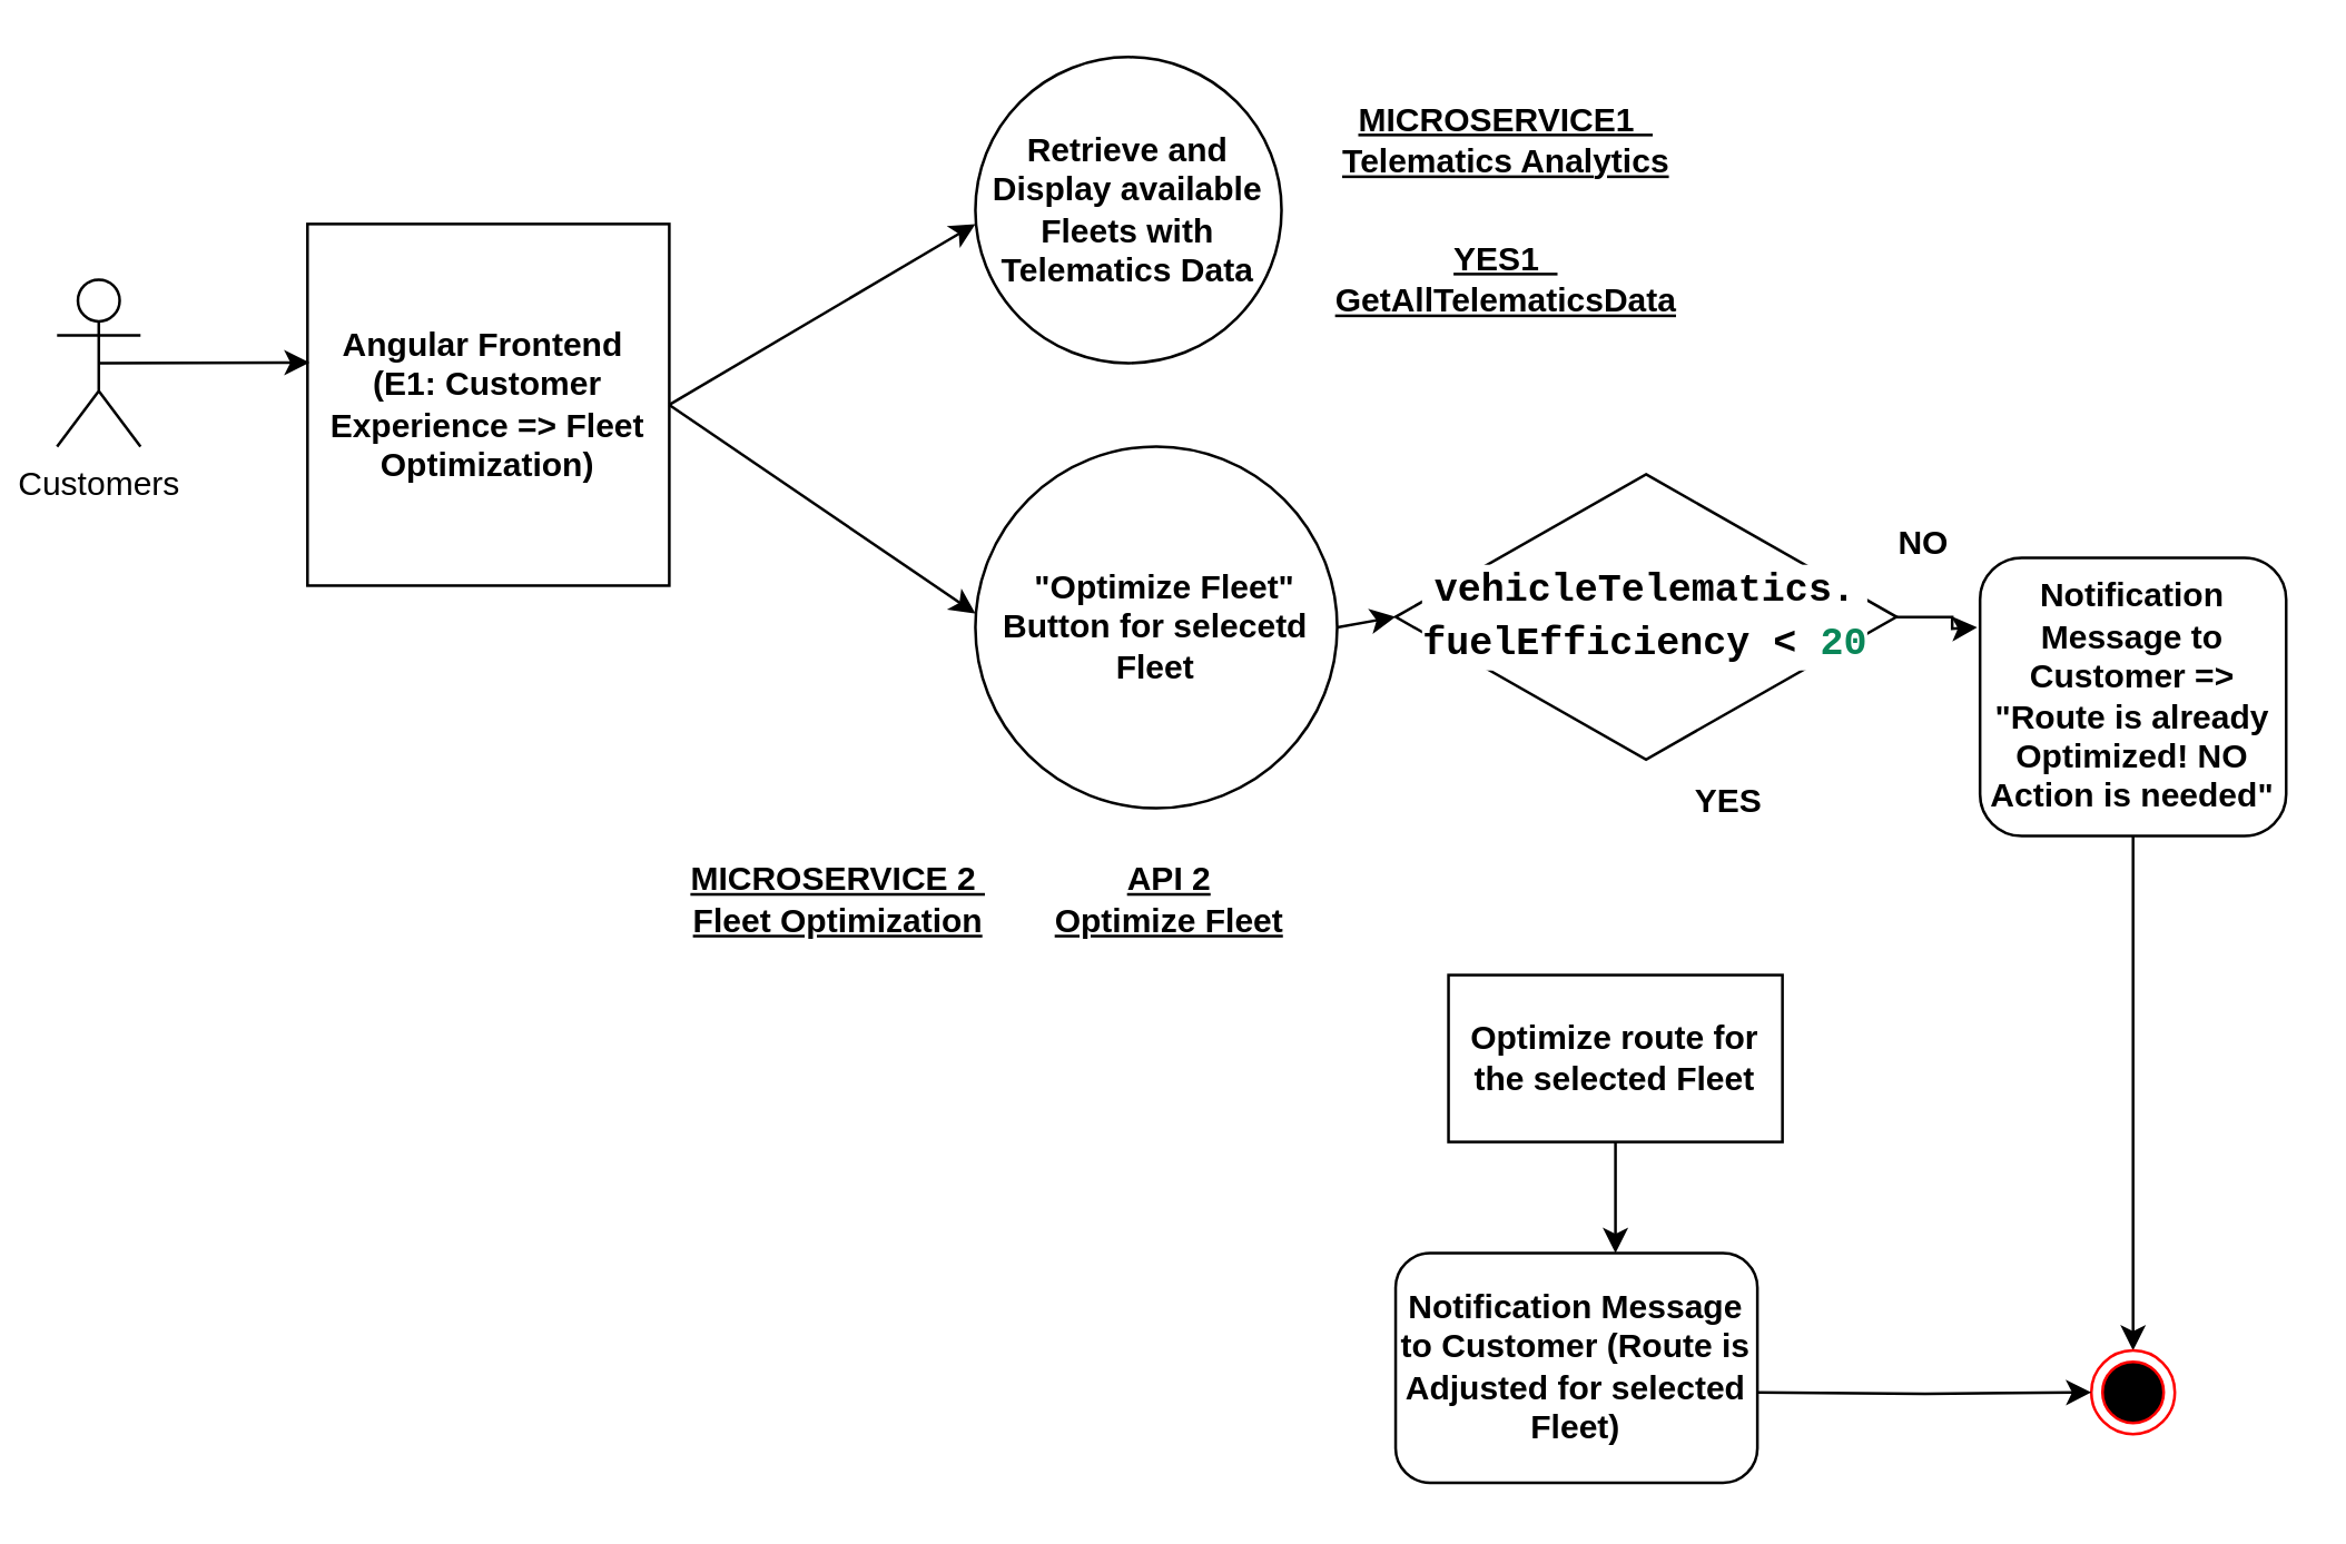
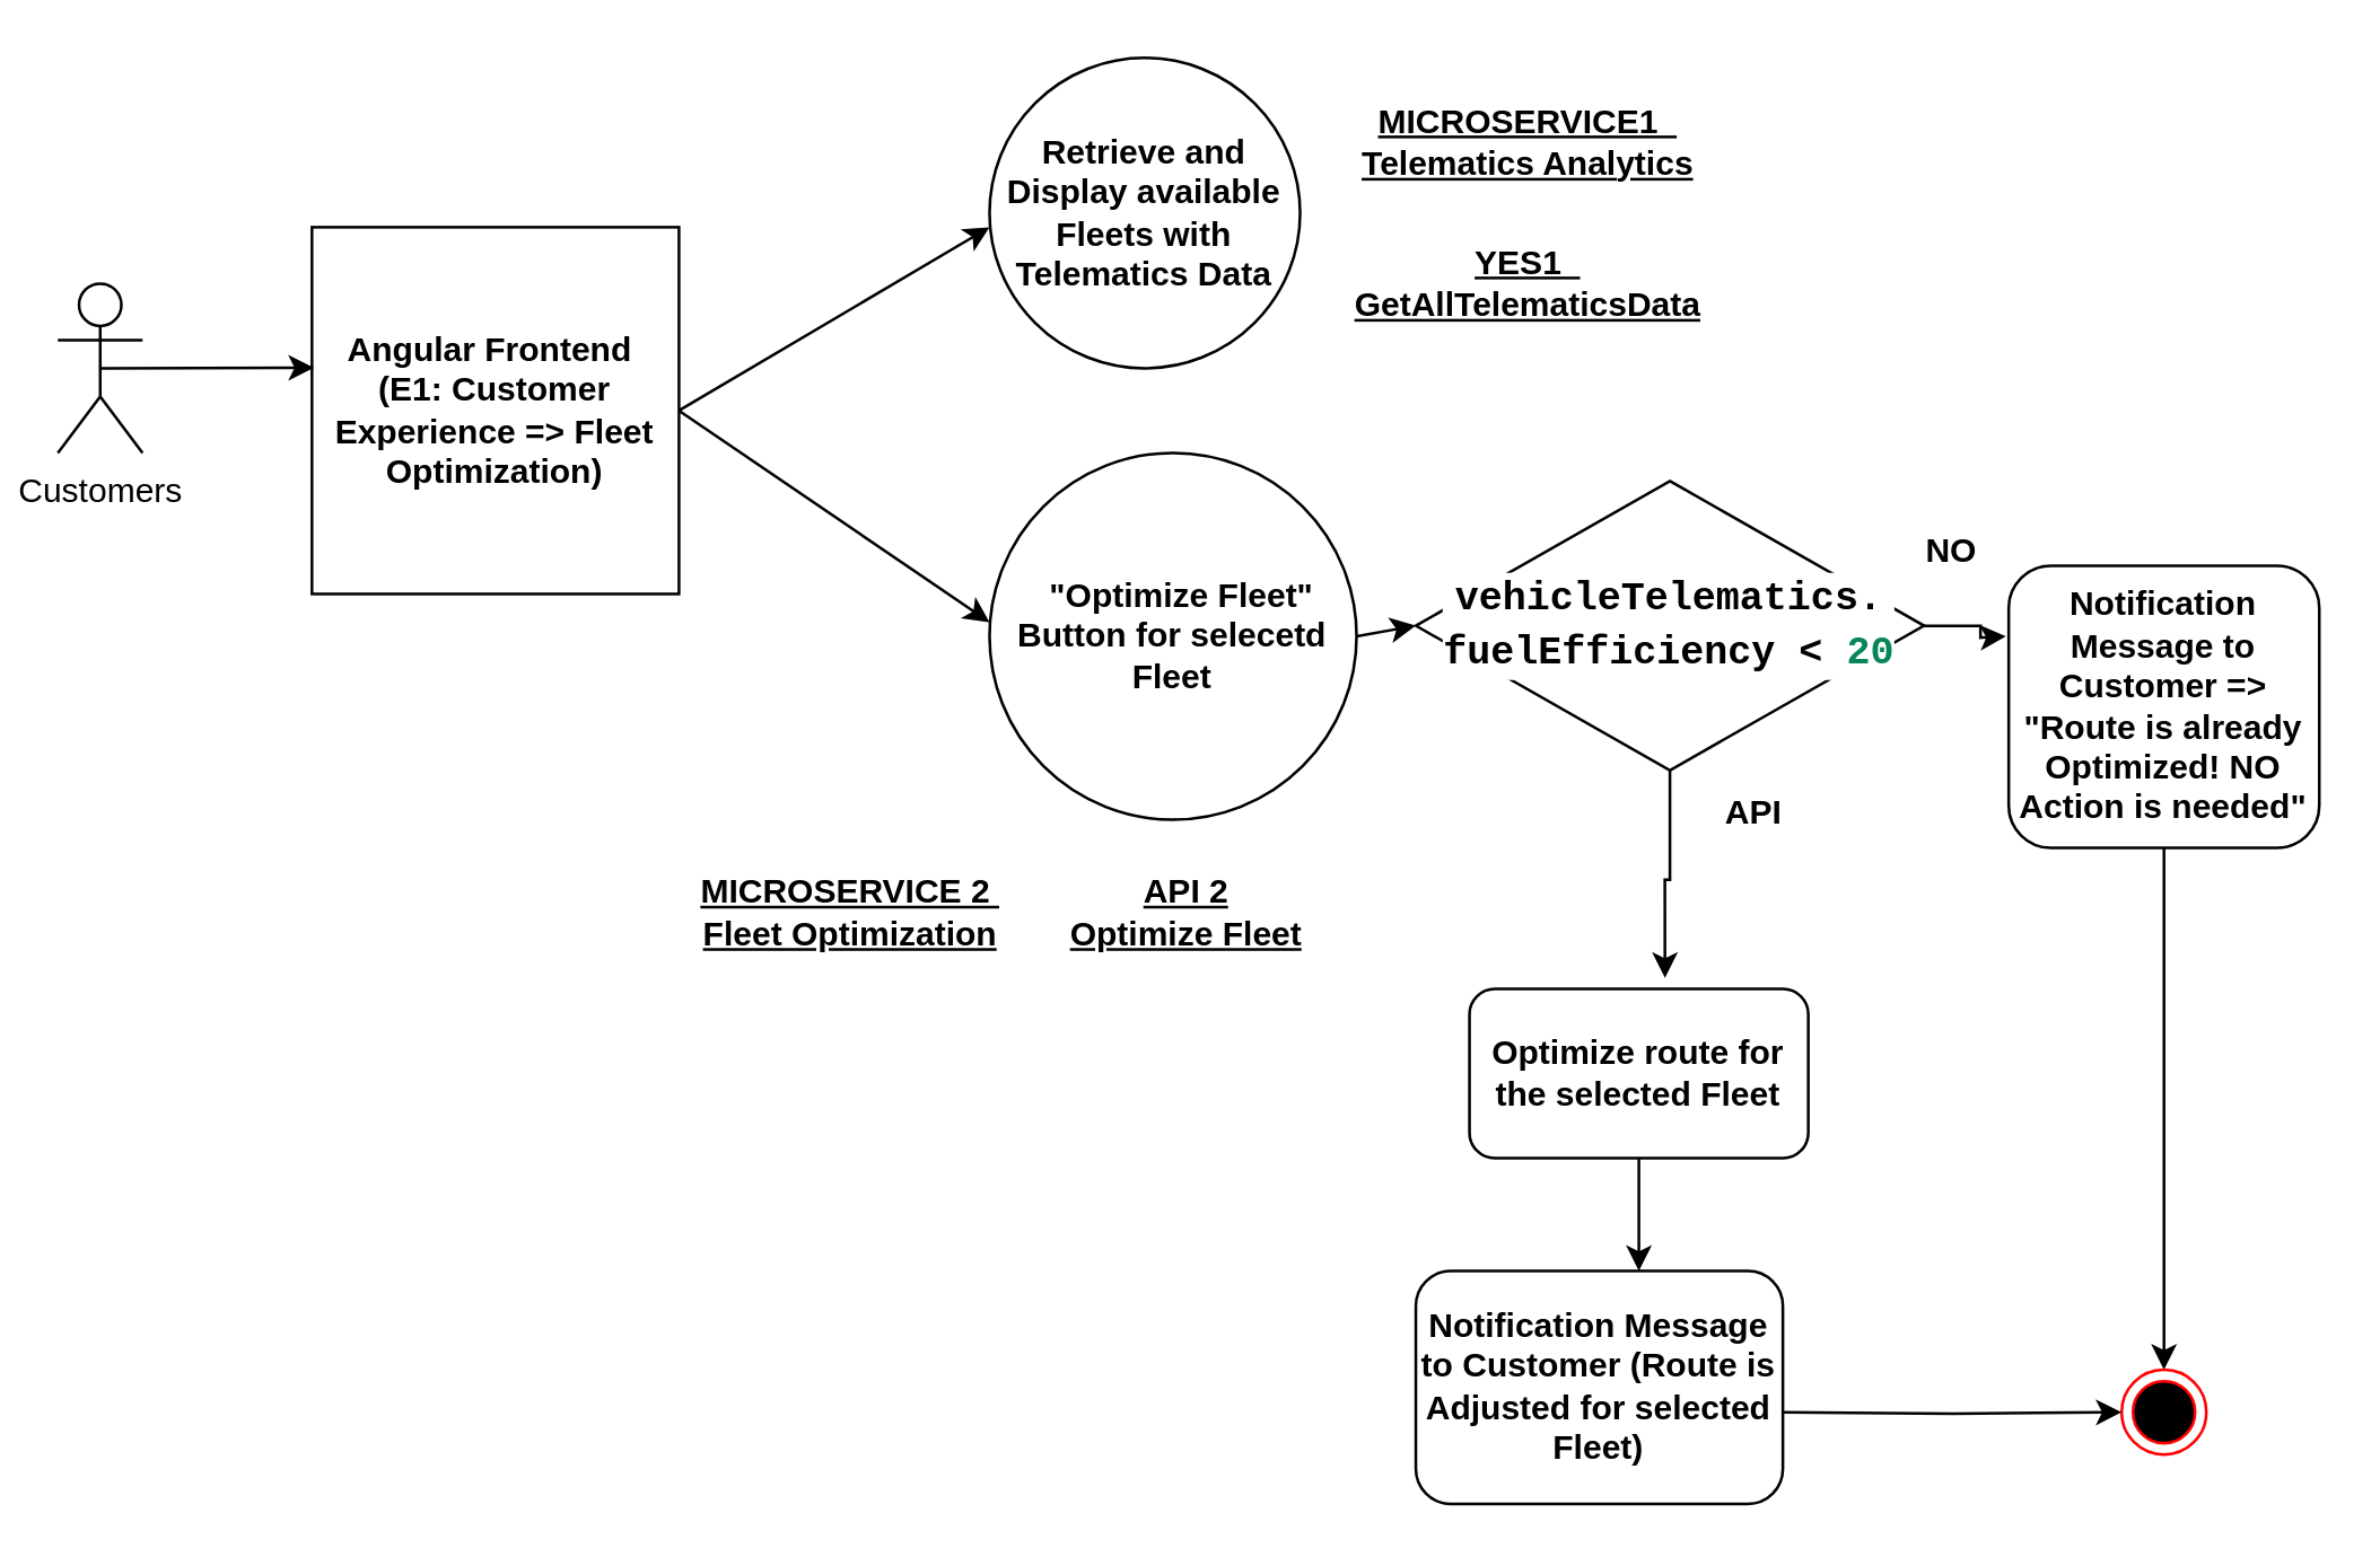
  <mxCell id="0" />
  <mxCell id="1" parent="0" />
  <mxCell id="2" value="Customers" style="shape=umlActor;verticalLabelPosition=bottom;verticalAlign=top;html=1;outlineConnect=0;" vertex="1" parent="1"><mxGeometry x="20" y="100" width="30" height="60" as="geometry" /></mxCell>
  <mxCell id="3" value="&lt;b&gt;Angular Frontend&amp;nbsp; (E1: Customer Experience =&amp;gt; Fleet Optimization)&lt;/b&gt;" style="whiteSpace=wrap;html=1;aspect=fixed;" vertex="1" parent="1"><mxGeometry x="110" y="80" width="130" height="130" as="geometry" /></mxCell>
  <mxCell id="4" value="" style="endArrow=classic;html=1;rounded=0;exitX=0.5;exitY=0.5;exitDx=0;exitDy=0;exitPerimeter=0;entryX=0.006;entryY=0.383;entryDx=0;entryDy=0;entryPerimeter=0;" edge="1" parent="1" source="2" target="3"><mxGeometry width="50" height="50" relative="1" as="geometry"><mxPoint x="270" y="190" as="sourcePoint" /><mxPoint x="320" y="140" as="targetPoint" /></mxGeometry></mxCell>
  <mxCell id="5" value="" style="endArrow=classic;html=1;rounded=0;exitX=1;exitY=0.5;exitDx=0;exitDy=0;" edge="1" parent="1" source="3"><mxGeometry width="50" height="50" relative="1" as="geometry"><mxPoint x="270" y="190" as="sourcePoint" /><mxPoint x="350" y="80" as="targetPoint" /></mxGeometry></mxCell>
  <mxCell id="6" value="&lt;b&gt;Retrieve and Display available Fleets with Telematics Data&lt;/b&gt;" style="ellipse;whiteSpace=wrap;html=1;aspect=fixed;" vertex="1" parent="1"><mxGeometry x="350" y="20" width="110" height="110" as="geometry" /></mxCell>
  <mxCell id="7" value="" style="endArrow=classic;html=1;rounded=0;exitX=1;exitY=0.5;exitDx=0;exitDy=0;" edge="1" parent="1" source="3"><mxGeometry width="50" height="50" relative="1" as="geometry"><mxPoint x="270" y="190" as="sourcePoint" /><mxPoint x="350" y="220" as="targetPoint" /></mxGeometry></mxCell>
  <mxCell id="8" value="&lt;b&gt;&amp;nbsp; &quot;Optimize Fleet&quot; Button for selecetd Fleet&lt;/b&gt;" style="ellipse;whiteSpace=wrap;html=1;aspect=fixed;" vertex="1" parent="1"><mxGeometry x="350" y="160" width="130" height="130" as="geometry" /></mxCell>
  <mxCell id="9" value="" style="endArrow=classic;html=1;rounded=0;exitX=1;exitY=0.5;exitDx=0;exitDy=0;entryX=0;entryY=0.5;entryDx=0;entryDy=0;" edge="1" parent="1" source="8" target="12"><mxGeometry width="50" height="50" relative="1" as="geometry"><mxPoint x="490" y="270" as="sourcePoint" /><mxPoint x="540" y="225" as="targetPoint" /></mxGeometry></mxCell>
+ <mxCell id="10" value="" style="edgeStyle=orthogonalEdgeStyle;rounded=0;orthogonalLoop=1;jettySize=auto;html=1;entryX=0.577;entryY=-0.065;entryDx=0;entryDy=0;entryPerimeter=0;" edge="1" parent="1" source="12" target="14"><mxGeometry relative="1" as="geometry"><mxPoint x="585" y="352.5" as="targetPoint" /></mxGeometry></mxCell>
  <mxCell id="11" value="" style="edgeStyle=orthogonalEdgeStyle;rounded=0;orthogonalLoop=1;jettySize=auto;html=1;" edge="1" parent="1" source="12"><mxGeometry relative="1" as="geometry"><mxPoint x="710" y="225" as="targetPoint" /></mxGeometry></mxCell>
  <mxCell id="12" value="&lt;div style=&quot;background-color: rgb(255, 255, 255); font-family: Consolas, &amp;quot;Courier New&amp;quot;, monospace; font-size: 14px; line-height: 19px; white-space: pre;&quot;&gt;&lt;b&gt;vehicleTelematics.&lt;/b&gt;&lt;/div&gt;&lt;div style=&quot;background-color: rgb(255, 255, 255); font-family: Consolas, &amp;quot;Courier New&amp;quot;, monospace; font-size: 14px; line-height: 19px; white-space: pre;&quot;&gt;&lt;b&gt;fuelEfficiency &amp;lt; &lt;span style=&quot;color: #098658;&quot;&gt;20&lt;/span&gt;&lt;/b&gt;&lt;/div&gt;" style="rhombus;whiteSpace=wrap;html=1;" vertex="1" parent="1"><mxGeometry x="501" y="170" width="180" height="102.5" as="geometry" /></mxCell>
  <mxCell id="13" value="" style="edgeStyle=orthogonalEdgeStyle;rounded=0;orthogonalLoop=1;jettySize=auto;html=1;" edge="1" parent="1" source="14"><mxGeometry relative="1" as="geometry"><mxPoint x="580" y="450" as="targetPoint" /></mxGeometry></mxCell>
- <mxCell id="14" value="&lt;b&gt;Optimize route for the selected Fleet&lt;/b&gt;" style="whiteSpace=wrap;html=1;rounded=0;" vertex="1" parent="1"><mxGeometry x="520" y="350" width="120" height="60" as="geometry" /></mxCell>
- <mxCell id="15" value="&lt;b&gt;YES&lt;/b&gt;" style="text;html=1;strokeColor=none;fillColor=none;align=center;verticalAlign=middle;whiteSpace=wrap;rounded=0;" vertex="1" parent="1"><mxGeometry x="591" y="272.5" width="60" height="30" as="geometry" /></mxCell>
+ <mxCell id="14" value="&lt;b&gt;Optimize route for the selected Fleet&lt;/b&gt;" style="rounded=1;whiteSpace=wrap;html=1;" vertex="1" parent="1"><mxGeometry x="520" y="350" width="120" height="60" as="geometry" /></mxCell>
+ <mxCell id="15" value="&lt;b&gt;API&lt;/b&gt;" style="text;html=1;strokeColor=none;fillColor=none;align=center;verticalAlign=middle;whiteSpace=wrap;rounded=0;" vertex="1" parent="1"><mxGeometry x="591" y="272.5" width="60" height="30" as="geometry" /></mxCell>
  <mxCell id="16" value="&lt;b&gt;NO&lt;/b&gt;" style="text;html=1;strokeColor=none;fillColor=none;align=center;verticalAlign=middle;whiteSpace=wrap;rounded=0;" vertex="1" parent="1"><mxGeometry x="661" y="180" width="60" height="30" as="geometry" /></mxCell>
  <mxCell id="17" value="&lt;b&gt;Notification Message to Customer =&amp;gt; &quot;Route is already Optimized! NO Action is needed&quot;&lt;/b&gt;" style="rounded=1;whiteSpace=wrap;html=1;" vertex="1" parent="1"><mxGeometry x="711" y="200" width="110" height="100" as="geometry" /></mxCell>
  <mxCell id="18" style="edgeStyle=orthogonalEdgeStyle;rounded=0;orthogonalLoop=1;jettySize=auto;html=1;entryX=0.5;entryY=0;entryDx=0;entryDy=0;exitX=0.5;exitY=1;exitDx=0;exitDy=0;" edge="1" parent="1" source="17" target="19"><mxGeometry relative="1" as="geometry"><mxPoint x="766" y="312.5" as="sourcePoint" /></mxGeometry></mxCell>
  <mxCell id="19" value="" style="ellipse;html=1;shape=endState;fillColor=#000000;strokeColor=#ff0000;" vertex="1" parent="1"><mxGeometry x="751" y="485" width="30" height="30" as="geometry" /></mxCell>
  <mxCell id="20" style="edgeStyle=orthogonalEdgeStyle;rounded=0;orthogonalLoop=1;jettySize=auto;html=1;exitX=1;exitY=0.5;exitDx=0;exitDy=0;entryX=0;entryY=0.5;entryDx=0;entryDy=0;" edge="1" parent="1" target="19"><mxGeometry relative="1" as="geometry"><mxPoint x="630.5" y="500" as="sourcePoint" /></mxGeometry></mxCell>
  <mxCell id="21" value="&lt;b&gt;&lt;u&gt;MICROSERVICE1&amp;nbsp;&amp;nbsp;&lt;/u&gt;&lt;/b&gt;&lt;div&gt;&lt;b&gt;&lt;u&gt;Telematics Analytics&lt;/u&gt;&lt;/b&gt;&lt;/div&gt;" style="text;html=1;strokeColor=none;fillColor=none;align=center;verticalAlign=middle;whiteSpace=wrap;rounded=0;" vertex="1" parent="1"><mxGeometry x="469.5" y="30" width="141.5" height="40" as="geometry" /></mxCell>
  <mxCell id="22" value="&lt;b&gt;&lt;u&gt;MICROSERVICE 2&amp;nbsp; Fleet Optimization&lt;/u&gt;&lt;/b&gt;" style="text;html=1;strokeColor=none;fillColor=none;align=center;verticalAlign=middle;whiteSpace=wrap;rounded=0;" vertex="1" parent="1"><mxGeometry x="240" y="302.5" width="121.5" height="40" as="geometry" /></mxCell>
  <mxCell id="23" value="&lt;b&gt;&lt;u&gt;YES1&amp;nbsp;&amp;nbsp;&lt;/u&gt;&lt;/b&gt;&lt;div&gt;&lt;b&gt;&lt;u&gt;GetAllTelematicsData&lt;/u&gt;&lt;/b&gt;&lt;/div&gt;" style="text;html=1;strokeColor=none;fillColor=none;align=center;verticalAlign=middle;whiteSpace=wrap;rounded=0;" vertex="1" parent="1"><mxGeometry x="469.5" y="80" width="141.5" height="40" as="geometry" /></mxCell>
  <mxCell id="24" value="&lt;b&gt;&lt;u&gt;API 2&lt;/u&gt;&lt;/b&gt;&lt;div&gt;&lt;b&gt;&lt;u&gt;Optimize Fleet&lt;/u&gt;&lt;/b&gt;&lt;/div&gt;" style="text;html=1;strokeColor=none;fillColor=none;align=center;verticalAlign=middle;whiteSpace=wrap;rounded=0;" vertex="1" parent="1"><mxGeometry x="358.5" y="302.5" width="121.5" height="40" as="geometry" /></mxCell>
  <mxCell id="25" value="&lt;span style=&quot;font-weight: 700;&quot;&gt;Notification Message to Customer (Route is Adjusted for selected Fleet)&lt;/span&gt;" style="rounded=1;whiteSpace=wrap;html=1;" vertex="1" parent="1"><mxGeometry x="501" y="450" width="130" height="82.5" as="geometry" /></mxCell>
